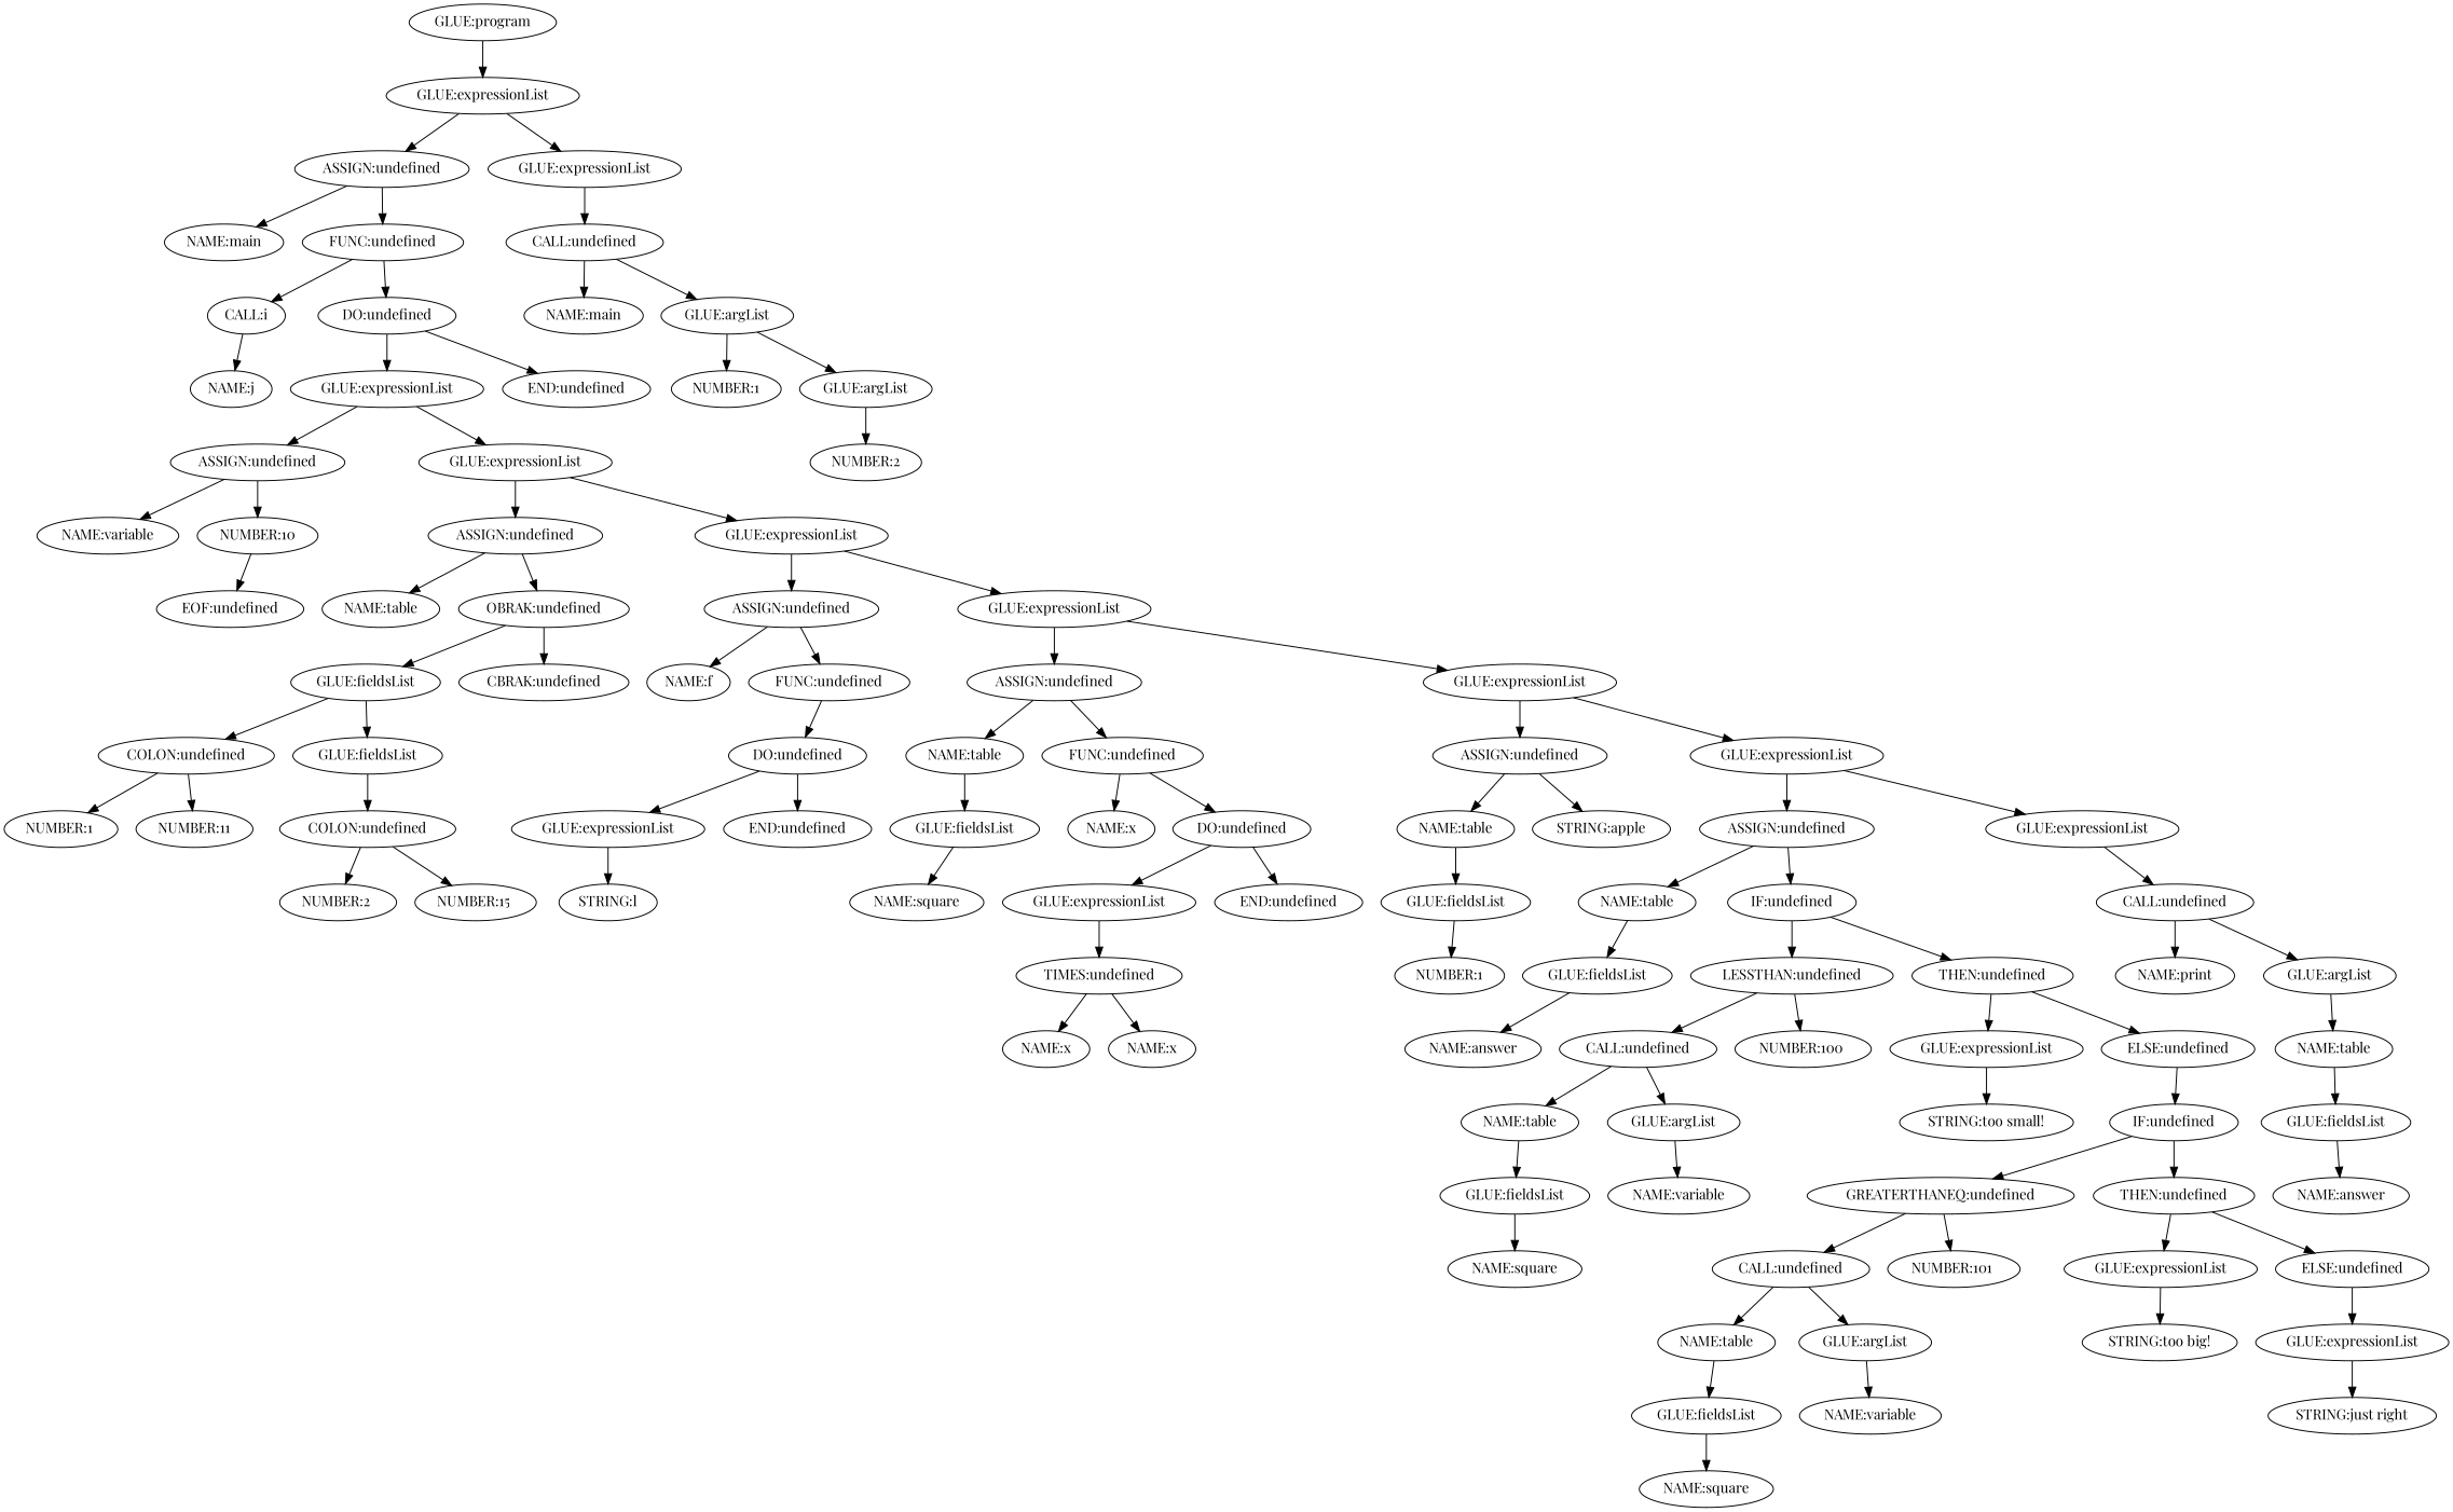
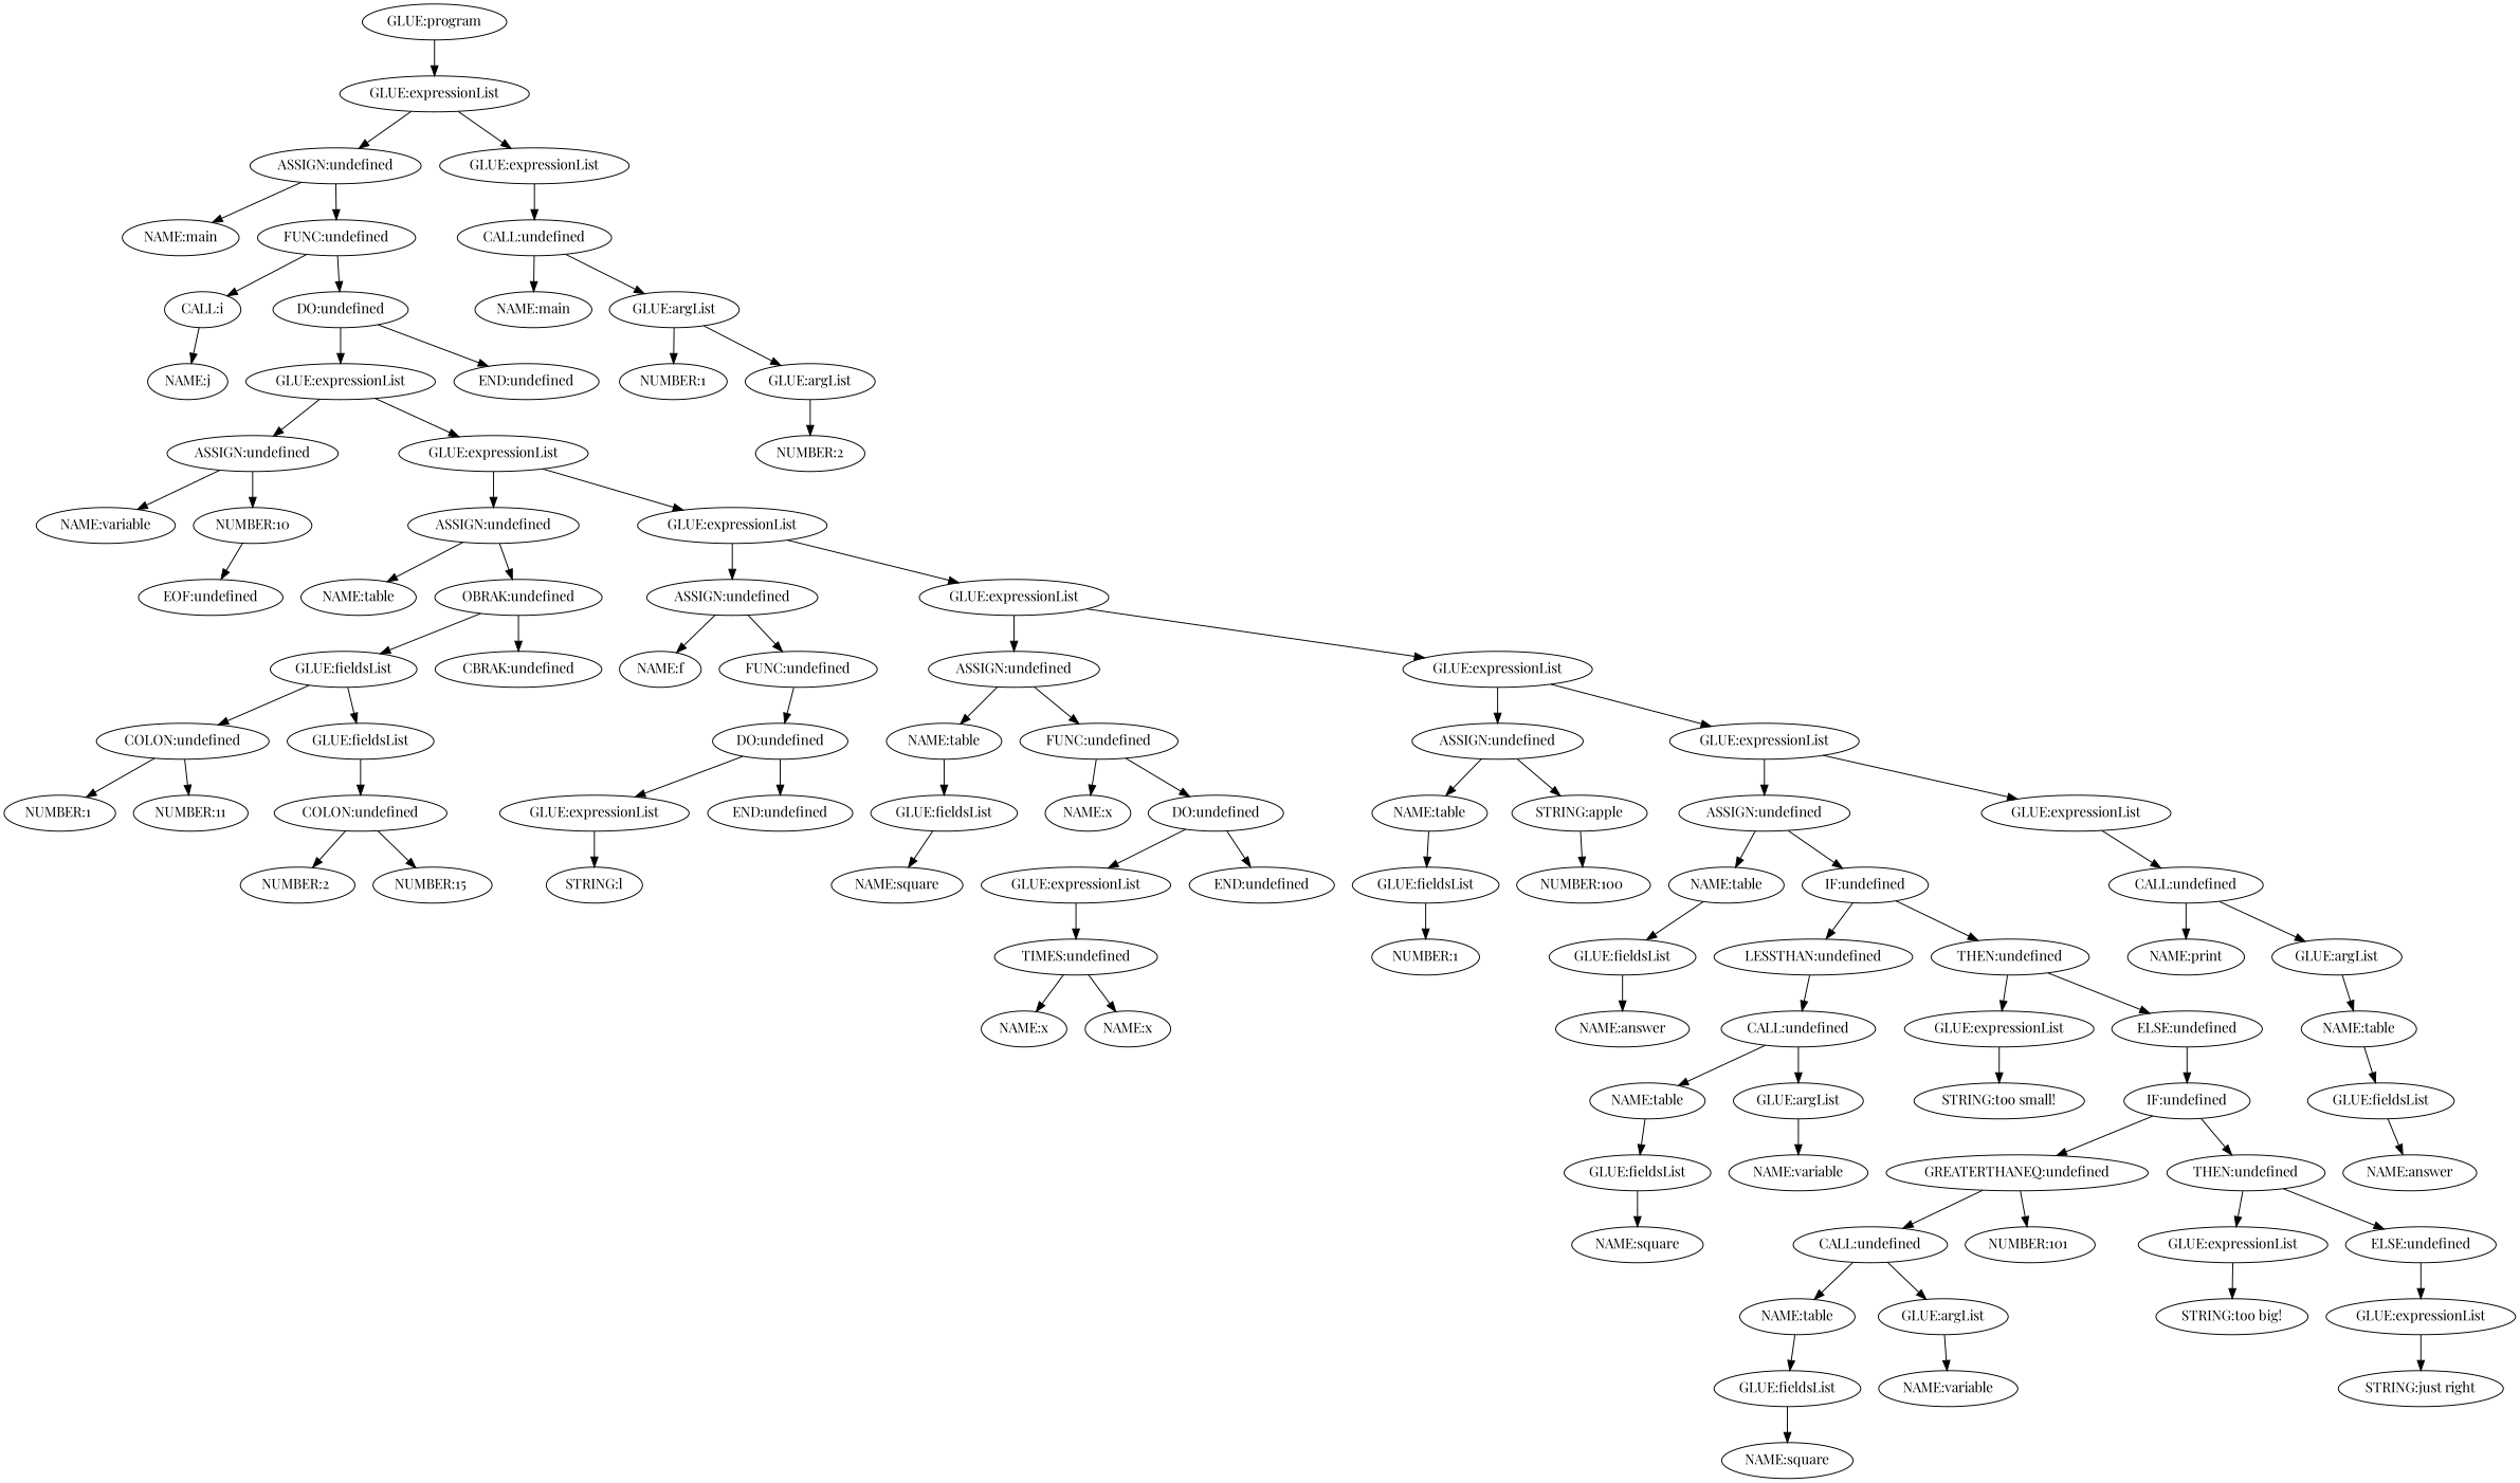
  digraph {
    fontname="Playfair Display"
    node [fontname="Playfair Display"]
    edge [fontname="Playfair Display"]
    n1 [label="GLUE:program"]
    n2 [label="GLUE:expressionList"]
    n3 [label="ASSIGN:undefined"]
    n4 [label="GLUE:expressionList"]
    n5 [label="EOF:undefined"]
    n6 [label="NAME:main"]
    n7 [label="FUNC:undefined"]
    n8 [label="CALL:undefined"]
    n9 [label="CALL:i"]
    n10 [label="DO:undefined"]
    n11 [label="NAME:j"]
    n12 [label="GLUE:expressionList"]
    n13 [label="END:undefined"]
    n14 [label="ASSIGN:undefined"]
    n15 [label="GLUE:expressionList"]
    n16 [label="NAME:variable"]
    n17 [label="NUMBER:10"]
    n18 [label="ASSIGN:undefined"]
    n19 [label="GLUE:expressionList"]
    n20 [label="NAME:table"]
    n21 [label="OBRAK:undefined"]
    n22 [label="ASSIGN:undefined"]
    n23 [label="GLUE:expressionList"]
    n24 [label="GLUE:fieldsList"]
    n25 [label="CBRAK:undefined"]
    n26 [label="COLON:undefined"]
    n27 [label="GLUE:fieldsList"]
    n28 [label="NUMBER:1 "]
    n29 [label="NUMBER:11"]
    n30 [label="COLON:undefined"]
    n31 [label="NUMBER:2 "]
    n32 [label="NUMBER:15 "]
    n33 [label="NAME:f"]
    n34 [label="FUNC:undefined"]
    n35 [label="ASSIGN:undefined"]
    n36 [label="GLUE:expressionList"]
    n37 [label="DO:undefined"]
    n38 [label="GLUE:expressionList"]
    n39 [label="END:undefined"]
    n40 [label="STRING:l"]
    n41 [label="NAME:table"]
    n42 [label="FUNC:undefined"]
    n43 [label="ASSIGN:undefined"]
    n44 [label="GLUE:expressionList"]
    n45 [label="GLUE:fieldsList"]
    n46 [label="NAME:x"]
    n47 [label="DO:undefined"]
    n48 [label="NAME:square"]
    n49 [label="GLUE:expressionList"]
    n50 [label="END:undefined"]
    n51 [label="TIMES:undefined"]
    n52 [label="NAME:x"]
    n53 [label="NAME:x"]
    n54 [label="NAME:table"]
    n55 [label="STRING:apple"]
    n56 [label="ASSIGN:undefined"]
    n57 [label="GLUE:expressionList"]
    n58 [label="GLUE:fieldsList"]
    n59 [label="NUMBER:1"]
    n60 [label="NAME:table"]
    n61 [label="IF:undefined"]
    n62 [label="CALL:undefined"]
    n63 [label="GLUE:fieldsList"]
    n64 [label="LESSTHAN:undefined"]
    n65 [label="THEN:undefined"]
    n66 [label="NAME:answer"]
    n67 [label="CALL:undefined"]
    n68 [label="NUMBER:100 "]
    n69 [label="GLUE:expressionList"]
    n70 [label="ELSE:undefined"]
    n71 [label="NAME:table"]
    n72 [label="GLUE:argList"]
    n73 [label="GLUE:fieldsList"]
    n74 [label="NAME:variable"]
    n75 [label="NAME:square"]
    n76 [label="STRING:too small!"]
    n77 [label="IF:undefined"]
    n78 [label="GREATERTHANEQ:undefined"]
    n79 [label="THEN:undefined"]
    n80 [label="CALL:undefined"]
    n81 [label="NUMBER:101 "]
    n82 [label="GLUE:expressionList"]
    n83 [label="ELSE:undefined"]
    n84 [label="NAME:table"]
    n85 [label="GLUE:argList"]
    n86 [label="GLUE:fieldsList"]
    n87 [label="NAME:variable"]
    n88 [label="NAME:square"]
    n89 [label="STRING:too big!"]
    n90 [label="GLUE:expressionList"]
    n91 [label="STRING:just right"]
    n92 [label="NAME:print"]
    n93 [label="GLUE:argList"]
    n94 [label="NAME:table"]
    n95 [label="GLUE:fieldsList"]
    n96 [label="NAME:answer"]
    n97 [label="NAME:main"]
    n98 [label="GLUE:argList"]
    n99 [label="NUMBER:1"]
    n100 [label="GLUE:argList"]
    n101 [label="NUMBER:2"]
    n1 -> n2
    n2 -> n3
    n2 -> n4
    n3 -> n6
    n3 -> n7
    n4 -> n8
    n7 -> n9
    n7 -> n10
    n8 -> n97
    n8 -> n98
    n9 -> n11
    n10 -> n12
    n10 -> n13
    n12 -> n14
    n12 -> n15
    n14 -> n16
    n14 -> n17
    n15 -> n18
    n15 -> n19
    n17 -> n5
    n18 -> n20
    n18 -> n21
    n19 -> n22
    n19 -> n23
    n21 -> n24
    n21 -> n25
    n22 -> n33
    n22 -> n34
    n23 -> n35
    n23 -> n36
    n24 -> n26
    n24 -> n27
    n26 -> n28
    n26 -> n29
    n27 -> n30
    n30 -> n31
    n30 -> n32
    n34 -> n37
    n35 -> n41
    n35 -> n42
    n36 -> n43
    n36 -> n44
    n37 -> n38
    n37 -> n39
    n38 -> n40
    n41 -> n45
    n42 -> n46
    n42 -> n47
    n43 -> n54
    n43 -> n55
    n44 -> n56
    n44 -> n57
    n45 -> n48
    n47 -> n49
    n47 -> n50
    n49 -> n51
    n51 -> n52
    n51 -> n53
    n54 -> n58
    n56 -> n60
    n56 -> n61
    n57 -> n62
    n58 -> n59
    n60 -> n63
    n61 -> n64
    n61 -> n65
    n62 -> n92
    n62 -> n93
    n63 -> n66
    n64 -> n67
-   n64 -> n68
+   n55 -> n68
    n65 -> n69
    n65 -> n70
    n67 -> n71
    n67 -> n72
    n69 -> n76
    n70 -> n77
    n71 -> n73
    n72 -> n74
    n73 -> n75
    n77 -> n78
    n77 -> n79
    n78 -> n80
    n78 -> n81
    n79 -> n82
    n79 -> n83
    n80 -> n84
    n80 -> n85
    n82 -> n89
    n83 -> n90
    n84 -> n86
    n85 -> n87
    n86 -> n88
    n90 -> n91
    n93 -> n94
    n94 -> n95
    n95 -> n96
    n98 -> n99
    n98 -> n100
    n100 -> n101
  }
